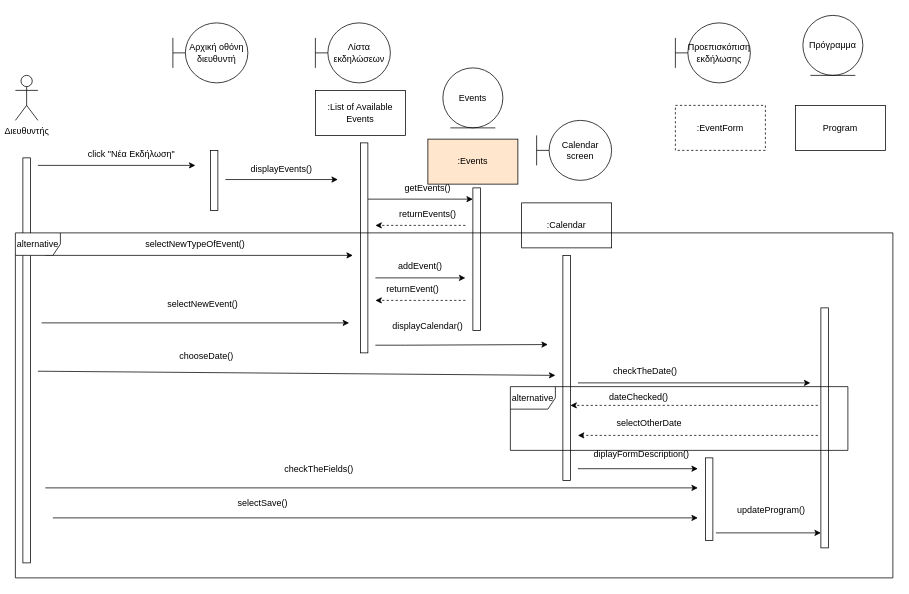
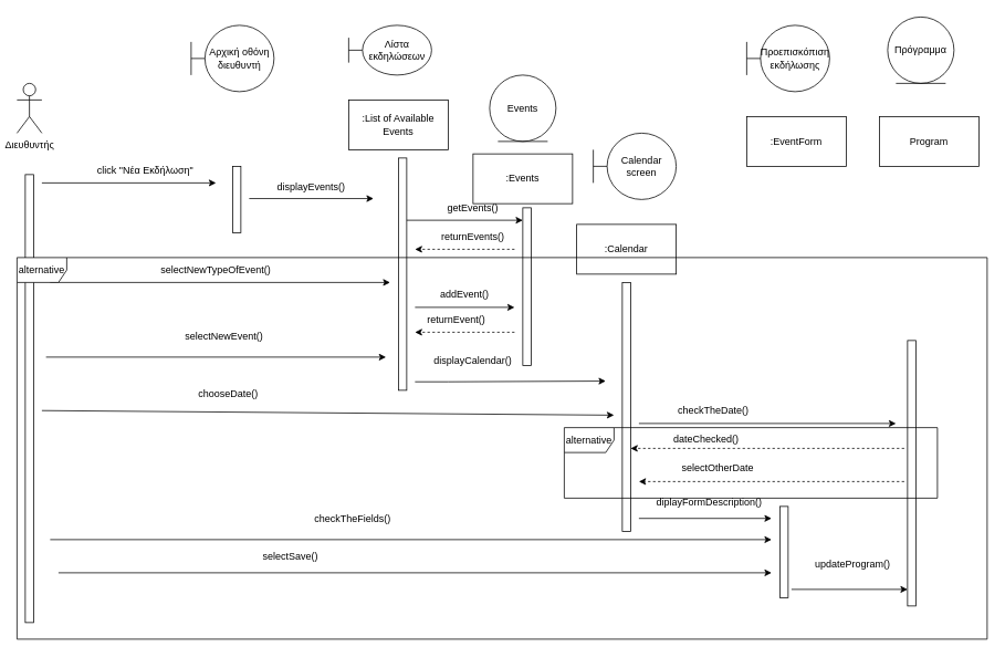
  <mxCell id="0" />
  <mxCell id="1" parent="0" />
  <mxCell id="2" value="Αρχική οθόνη διευθυντή" style="shape=umlBoundary;whiteSpace=wrap;html=1;" parent="1" vertex="1"><mxGeometry x="230" y="30" width="100" height="80" as="geometry" /></mxCell>
  <mxCell id="3" value="Διευθυντής" style="shape=umlActor;verticalLabelPosition=bottom;verticalAlign=top;html=1;" parent="1" vertex="1"><mxGeometry x="20" y="100" width="30" height="60" as="geometry" /></mxCell>
- <mxCell id="4" value="Λίστα εκδηλώσεων" style="shape=umlBoundary;whiteSpace=wrap;html=1;" parent="1" vertex="1"><mxGeometry x="420" y="30" width="100" height="80" as="geometry" /></mxCell>
+ <mxCell id="4" value="Λίστα εκδηλώσεων" style="shape=umlBoundary;whiteSpace=wrap;html=1;" parent="1" vertex="1"><mxGeometry x="420" y="30" width="100" height="60" as="geometry" /></mxCell>
  <mxCell id="5" value="Προεπισκόπιση&lt;br&gt;εκδήλωσης" style="shape=umlBoundary;whiteSpace=wrap;html=1;" parent="1" vertex="1"><mxGeometry x="900" y="30" width="100" height="80" as="geometry" /></mxCell>
  <mxCell id="6" value="Πρόγραμμα" style="ellipse;shape=umlEntity;whiteSpace=wrap;html=1;" parent="1" vertex="1"><mxGeometry x="1070" y="20" width="80" height="80" as="geometry" /></mxCell>
  <mxCell id="7" value="" style="html=1;points=[];perimeter=orthogonalPerimeter;outlineConnect=0;targetShapes=umlLifeline;portConstraint=eastwest;newEdgeStyle={&quot;edgeStyle&quot;:&quot;elbowEdgeStyle&quot;,&quot;elbow&quot;:&quot;vertical&quot;,&quot;curved&quot;:0,&quot;rounded&quot;:0};" parent="1" vertex="1"><mxGeometry x="30" y="210" width="10" height="540" as="geometry" /></mxCell>
  <mxCell id="8" value="" style="endArrow=classic;html=1;rounded=0;" parent="1" edge="1"><mxGeometry width="50" height="50" relative="1" as="geometry"><mxPoint x="50" y="220" as="sourcePoint" /><mxPoint x="260" y="220" as="targetPoint" /></mxGeometry></mxCell>
  <mxCell id="9" value="click &quot;Νέα Εκδήλωση&quot;" style="text;html=1;strokeColor=none;fillColor=none;align=center;verticalAlign=middle;whiteSpace=wrap;rounded=0;" parent="1" vertex="1"><mxGeometry x="100" y="190" width="150" height="30" as="geometry" /></mxCell>
  <mxCell id="10" value="" style="html=1;points=[];perimeter=orthogonalPerimeter;outlineConnect=0;targetShapes=umlLifeline;portConstraint=eastwest;newEdgeStyle={&quot;edgeStyle&quot;:&quot;elbowEdgeStyle&quot;,&quot;elbow&quot;:&quot;vertical&quot;,&quot;curved&quot;:0,&quot;rounded&quot;:0};" parent="1" vertex="1"><mxGeometry x="280" y="200" width="10" height="80" as="geometry" /></mxCell>
  <mxCell id="11" value="" style="html=1;points=[];perimeter=orthogonalPerimeter;outlineConnect=0;targetShapes=umlLifeline;portConstraint=eastwest;newEdgeStyle={&quot;edgeStyle&quot;:&quot;elbowEdgeStyle&quot;,&quot;elbow&quot;:&quot;vertical&quot;,&quot;curved&quot;:0,&quot;rounded&quot;:0};" parent="1" vertex="1"><mxGeometry x="480" y="190" width="10" height="280" as="geometry" /></mxCell>
  <mxCell id="12" value="" style="endArrow=classic;html=1;rounded=0;" parent="1" edge="1"><mxGeometry width="50" height="50" relative="1" as="geometry"><mxPoint x="300" y="238.89" as="sourcePoint" /><mxPoint x="450" y="238.89" as="targetPoint" /></mxGeometry></mxCell>
  <mxCell id="13" value="displayEvents()" style="text;html=1;strokeColor=none;fillColor=none;align=center;verticalAlign=middle;whiteSpace=wrap;rounded=0;" parent="1" vertex="1"><mxGeometry x="330" y="210" width="90" height="30" as="geometry" /></mxCell>
  <mxCell id="14" value="" style="endArrow=classic;html=1;rounded=0;" parent="1" edge="1"><mxGeometry width="50" height="50" relative="1" as="geometry"><mxPoint x="60" y="340" as="sourcePoint" /><mxPoint x="470" y="340" as="targetPoint" /></mxGeometry></mxCell>
  <mxCell id="15" value="selectNewEvent()" style="text;html=1;strokeColor=none;fillColor=none;align=center;verticalAlign=middle;whiteSpace=wrap;rounded=0;" parent="1" vertex="1"><mxGeometry x="210" y="390" width="120" height="30" as="geometry" /></mxCell>
  <mxCell id="16" value="" style="html=1;points=[];perimeter=orthogonalPerimeter;outlineConnect=0;targetShapes=umlLifeline;portConstraint=eastwest;newEdgeStyle={&quot;edgeStyle&quot;:&quot;elbowEdgeStyle&quot;,&quot;elbow&quot;:&quot;vertical&quot;,&quot;curved&quot;:0,&quot;rounded&quot;:0};" parent="1" vertex="1"><mxGeometry x="750" y="340" width="10" height="300" as="geometry" /></mxCell>
  <mxCell id="17" value="" style="endArrow=classic;html=1;rounded=0;" parent="1" edge="1"><mxGeometry width="50" height="50" relative="1" as="geometry"><mxPoint x="500" y="459.77" as="sourcePoint" /><mxPoint x="730" y="458.89" as="targetPoint" /><Array as="points"><mxPoint x="540" y="459.77" /></Array></mxGeometry></mxCell>
  <mxCell id="18" value="displayCalendar()" style="text;html=1;strokeColor=none;fillColor=none;align=center;verticalAlign=middle;whiteSpace=wrap;rounded=0;" parent="1" vertex="1"><mxGeometry x="500" y="420" width="140" height="30" as="geometry" /></mxCell>
  <mxCell id="19" value="" style="endArrow=classic;html=1;rounded=0;" parent="1" edge="1"><mxGeometry width="50" height="50" relative="1" as="geometry"><mxPoint x="50" y="494.44" as="sourcePoint" /><mxPoint x="740" y="500" as="targetPoint" /></mxGeometry></mxCell>
  <mxCell id="20" value="chooseDate()" style="text;html=1;strokeColor=none;fillColor=none;align=center;verticalAlign=middle;whiteSpace=wrap;rounded=0;" parent="1" vertex="1"><mxGeometry x="220" y="460" width="110" height="30" as="geometry" /></mxCell>
  <mxCell id="21" value="" style="html=1;points=[];perimeter=orthogonalPerimeter;outlineConnect=0;targetShapes=umlLifeline;portConstraint=eastwest;newEdgeStyle={&quot;edgeStyle&quot;:&quot;elbowEdgeStyle&quot;,&quot;elbow&quot;:&quot;vertical&quot;,&quot;curved&quot;:0,&quot;rounded&quot;:0};" parent="1" vertex="1"><mxGeometry x="1094" y="410" width="10" height="320" as="geometry" /></mxCell>
  <mxCell id="22" value="" style="endArrow=classic;html=1;rounded=0;" parent="1" edge="1"><mxGeometry width="50" height="50" relative="1" as="geometry"><mxPoint x="770" y="510" as="sourcePoint" /><mxPoint x="1080" y="510" as="targetPoint" /></mxGeometry></mxCell>
  <mxCell id="23" value="checkTheDate()" style="text;html=1;strokeColor=none;fillColor=none;align=center;verticalAlign=middle;whiteSpace=wrap;rounded=0;" parent="1" vertex="1"><mxGeometry x="810" y="480" width="100" height="30" as="geometry" /></mxCell>
  <mxCell id="24" value="Calendar screen" style="shape=umlBoundary;whiteSpace=wrap;html=1;" parent="1" vertex="1"><mxGeometry x="715" y="160" width="100" height="80" as="geometry" /></mxCell>
  <mxCell id="25" value="" style="endArrow=classic;html=1;rounded=0;dashed=1;" parent="1" target="16" edge="1"><mxGeometry width="50" height="50" relative="1" as="geometry"><mxPoint x="1090" y="540" as="sourcePoint" /><mxPoint x="690" y="550" as="targetPoint" /></mxGeometry></mxCell>
  <mxCell id="26" value="&lt;span style=&quot;color: rgb(0, 0, 0); font-family: Helvetica; font-size: 12px; font-style: normal; font-variant-ligatures: normal; font-variant-caps: normal; font-weight: 400; letter-spacing: normal; orphans: 2; text-align: center; text-indent: 0px; text-transform: none; widows: 2; word-spacing: 0px; -webkit-text-stroke-width: 0px; background-color: rgb(251, 251, 251); text-decoration-thickness: initial; text-decoration-style: initial; text-decoration-color: initial; float: none; display: inline !important;&quot;&gt;dateChecked()&lt;/span&gt;" style="text;whiteSpace=wrap;html=1;" parent="1" vertex="1"><mxGeometry x="810" y="515" width="120" height="40" as="geometry" /></mxCell>
  <mxCell id="27" value="" style="html=1;points=[];perimeter=orthogonalPerimeter;outlineConnect=0;targetShapes=umlLifeline;portConstraint=eastwest;newEdgeStyle={&quot;edgeStyle&quot;:&quot;elbowEdgeStyle&quot;,&quot;elbow&quot;:&quot;vertical&quot;,&quot;curved&quot;:0,&quot;rounded&quot;:0};" parent="1" vertex="1"><mxGeometry x="940" y="610" width="10" height="110" as="geometry" /></mxCell>
  <mxCell id="28" value="" style="endArrow=classic;html=1;rounded=0;" parent="1" edge="1"><mxGeometry width="50" height="50" relative="1" as="geometry"><mxPoint x="770" y="624.44" as="sourcePoint" /><mxPoint x="930" y="624.44" as="targetPoint" /></mxGeometry></mxCell>
  <mxCell id="29" value="diplayFormDescription()" style="text;html=1;strokeColor=none;fillColor=none;align=center;verticalAlign=middle;whiteSpace=wrap;rounded=0;" parent="1" vertex="1"><mxGeometry x="790" y="590" width="130" height="30" as="geometry" /></mxCell>
  <mxCell id="30" value="" style="endArrow=classic;html=1;rounded=0;" parent="1" edge="1"><mxGeometry width="50" height="50" relative="1" as="geometry"><mxPoint x="60" y="650" as="sourcePoint" /><mxPoint x="930" y="650" as="targetPoint" /></mxGeometry></mxCell>
  <mxCell id="31" value="checkTheFields()" style="text;html=1;strokeColor=none;fillColor=none;align=center;verticalAlign=middle;whiteSpace=wrap;rounded=0;" parent="1" vertex="1"><mxGeometry x="370" y="610" width="110" height="30" as="geometry" /></mxCell>
  <mxCell id="32" value="" style="endArrow=classic;html=1;rounded=0;" parent="1" edge="1"><mxGeometry width="50" height="50" relative="1" as="geometry"><mxPoint x="70" y="690" as="sourcePoint" /><mxPoint x="930" y="690" as="targetPoint" /></mxGeometry></mxCell>
  <mxCell id="33" value="selectSave()" style="text;html=1;strokeColor=none;fillColor=none;align=center;verticalAlign=middle;whiteSpace=wrap;rounded=0;" parent="1" vertex="1"><mxGeometry x="320" y="656" width="60" height="30" as="geometry" /></mxCell>
  <mxCell id="34" value="" style="endArrow=classic;html=1;rounded=0;" parent="1" edge="1"><mxGeometry width="50" height="50" relative="1" as="geometry"><mxPoint x="954" y="710" as="sourcePoint" /><mxPoint x="1094" y="710" as="targetPoint" /></mxGeometry></mxCell>
  <mxCell id="35" value="updateProgram()" style="text;html=1;strokeColor=none;fillColor=none;align=center;verticalAlign=middle;whiteSpace=wrap;rounded=0;" parent="1" vertex="1"><mxGeometry x="980" y="665" width="96" height="30" as="geometry" /></mxCell>
  <mxCell id="36" value=":List of Available Events" style="rounded=0;whiteSpace=wrap;html=1;" parent="1" vertex="1"><mxGeometry x="420" y="120" width="120" height="60" as="geometry" /></mxCell>
  <mxCell id="37" value=":Calendar" style="rounded=0;whiteSpace=wrap;html=1;" parent="1" vertex="1"><mxGeometry x="695" y="270" width="120" height="60" as="geometry" /></mxCell>
- <mxCell id="38" value=":EventForm" style="rounded=0;whiteSpace=wrap;html=1;dashed=1;" parent="1" vertex="1"><mxGeometry x="900" y="140" width="120" height="60" as="geometry" /></mxCell>
+ <mxCell id="38" value=":EventForm" style="rounded=0;whiteSpace=wrap;html=1;" parent="1" vertex="1"><mxGeometry x="900" y="140" width="120" height="60" as="geometry" /></mxCell>
  <mxCell id="39" value="Program" style="rounded=0;whiteSpace=wrap;html=1;" parent="1" vertex="1"><mxGeometry x="1060" y="140" width="120" height="60" as="geometry" /></mxCell>
  <mxCell id="40" value="" style="endArrow=classic;html=1;rounded=0;" parent="1" edge="1"><mxGeometry width="50" height="50" relative="1" as="geometry"><mxPoint x="55" y="430" as="sourcePoint" /><mxPoint x="465" y="430" as="targetPoint" /></mxGeometry></mxCell>
  <mxCell id="41" value="selectNewTypeOfEvent()" style="text;html=1;strokeColor=none;fillColor=none;align=center;verticalAlign=middle;whiteSpace=wrap;rounded=0;" parent="1" vertex="1"><mxGeometry x="180" y="310" width="160" height="30" as="geometry" /></mxCell>
  <mxCell id="42" value="Events" style="ellipse;shape=umlEntity;whiteSpace=wrap;html=1;" parent="1" vertex="1"><mxGeometry x="590" y="90" width="80" height="80" as="geometry" /></mxCell>
  <mxCell id="43" value="" style="html=1;points=[];perimeter=orthogonalPerimeter;outlineConnect=0;targetShapes=umlLifeline;portConstraint=eastwest;newEdgeStyle={&quot;edgeStyle&quot;:&quot;elbowEdgeStyle&quot;,&quot;elbow&quot;:&quot;vertical&quot;,&quot;curved&quot;:0,&quot;rounded&quot;:0};" parent="1" vertex="1"><mxGeometry x="630" y="250" width="10" height="190" as="geometry" /></mxCell>
  <mxCell id="44" value="" style="endArrow=classic;html=1;rounded=0;" parent="1" target="43" edge="1"><mxGeometry width="50" height="50" relative="1" as="geometry"><mxPoint x="490" y="265" as="sourcePoint" /><mxPoint x="600" y="265" as="targetPoint" /><Array as="points" /></mxGeometry></mxCell>
  <mxCell id="45" value="getEvents()" style="text;html=1;strokeColor=none;fillColor=none;align=center;verticalAlign=middle;whiteSpace=wrap;rounded=0;" parent="1" vertex="1"><mxGeometry x="540" y="235" width="60" height="30" as="geometry" /></mxCell>
  <mxCell id="46" value="" style="endArrow=classic;html=1;rounded=0;dashed=1;" parent="1" edge="1"><mxGeometry width="50" height="50" relative="1" as="geometry"><mxPoint x="620" y="300" as="sourcePoint" /><mxPoint x="500" y="300" as="targetPoint" /></mxGeometry></mxCell>
  <mxCell id="47" value="returnEvents()" style="text;html=1;strokeColor=none;fillColor=none;align=center;verticalAlign=middle;whiteSpace=wrap;rounded=0;" parent="1" vertex="1"><mxGeometry x="540" y="270" width="60" height="30" as="geometry" /></mxCell>
  <mxCell id="48" value="" style="endArrow=classic;html=1;rounded=0;" parent="1" edge="1"><mxGeometry width="50" height="50" relative="1" as="geometry"><mxPoint x="500" y="370" as="sourcePoint" /><mxPoint x="620" y="370" as="targetPoint" /></mxGeometry></mxCell>
  <mxCell id="49" value="addEvent()" style="text;html=1;strokeColor=none;fillColor=none;align=center;verticalAlign=middle;whiteSpace=wrap;rounded=0;" parent="1" vertex="1"><mxGeometry x="530" y="340" width="60" height="30" as="geometry" /></mxCell>
  <mxCell id="50" value="" style="endArrow=classic;html=1;rounded=0;dashed=1;" parent="1" edge="1"><mxGeometry width="50" height="50" relative="1" as="geometry"><mxPoint x="620" y="400" as="sourcePoint" /><mxPoint x="500" y="400" as="targetPoint" /></mxGeometry></mxCell>
  <mxCell id="51" value="returnEvent()" style="text;html=1;strokeColor=none;fillColor=none;align=center;verticalAlign=middle;whiteSpace=wrap;rounded=0;" parent="1" vertex="1"><mxGeometry x="520" y="370" width="60" height="30" as="geometry" /></mxCell>
  <mxCell id="52" value="alternative" style="shape=umlFrame;whiteSpace=wrap;html=1;pointerEvents=0;" parent="1" vertex="1"><mxGeometry x="20" y="310" width="1170" height="460" as="geometry" /></mxCell>
  <mxCell id="53" value="" style="endArrow=classic;html=1;rounded=0;dashed=1;" parent="1" edge="1"><mxGeometry width="50" height="50" relative="1" as="geometry"><mxPoint x="1090" y="580" as="sourcePoint" /><mxPoint x="770" y="580" as="targetPoint" /></mxGeometry></mxCell>
  <mxCell id="54" value="&lt;div style=&quot;text-align: center;&quot;&gt;selectOtherDate&lt;/div&gt;" style="text;whiteSpace=wrap;html=1;" parent="1" vertex="1"><mxGeometry x="820" y="550" width="120" height="30" as="geometry" /></mxCell>
  <mxCell id="55" value="alternative" style="shape=umlFrame;whiteSpace=wrap;html=1;pointerEvents=0;" parent="1" vertex="1"><mxGeometry x="680" y="515" width="450" height="85" as="geometry" /></mxCell>
- <mxCell id="56" value=":Events" style="rounded=0;whiteSpace=wrap;html=1;fillColor=#ffe6cc;" vertex="1" parent="1"><mxGeometry x="570" y="185" width="120" height="60" as="geometry" /></mxCell>
+ <mxCell id="56" value=":Events" style="rounded=0;whiteSpace=wrap;html=1;" vertex="1" parent="1"><mxGeometry x="570" y="185" width="120" height="60" as="geometry" /></mxCell>
